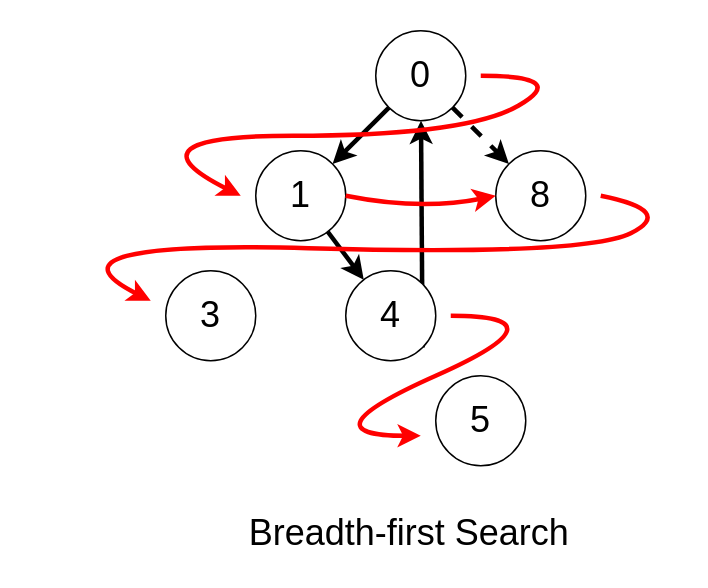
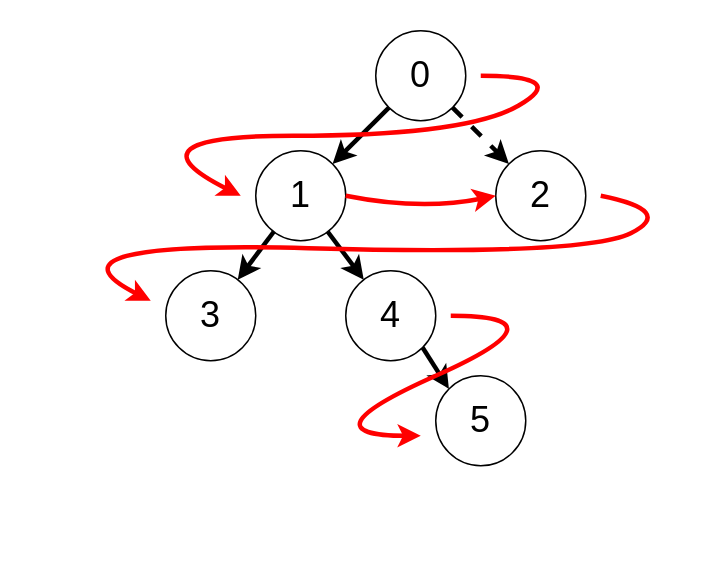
  <mxCell id="0" />
  <mxCell id="1" parent="0" />
  <mxCell id="2" style="rounded=0;orthogonalLoop=1;jettySize=auto;html=1;fontSize=24;strokeWidth=3;" parent="1" source="4" target="7" edge="1"><mxGeometry relative="1" as="geometry" /></mxCell>
  <mxCell id="3" style="rounded=0;orthogonalLoop=1;jettySize=auto;html=1;fontSize=24;strokeWidth=3;dashed=1;" parent="1" source="4" target="8" edge="1"><mxGeometry relative="1" as="geometry" /></mxCell>
  <mxCell id="4" value="0" style="ellipse;whiteSpace=wrap;html=1;aspect=fixed;fontSize=24;" parent="1" vertex="1"><mxGeometry x="250" width="60" height="60" as="geometry" y="20" /></mxCell>
  <mxCell id="5" style="rounded=0;orthogonalLoop=1;jettySize=auto;html=1;fontSize=24;strokeWidth=3;" parent="1" source="7" target="11" edge="1"><mxGeometry relative="1" as="geometry" /></mxCell>
+ <mxCell id="6" style="rounded=0;orthogonalLoop=1;jettySize=auto;html=1;fontSize=24;strokeWidth=3;" parent="1" source="7" target="9" edge="1"><mxGeometry relative="1" as="geometry" /></mxCell>
  <mxCell id="7" value="1" style="ellipse;whiteSpace=wrap;html=1;aspect=fixed;fontSize=24;" parent="1" vertex="1"><mxGeometry x="170" y="100" width="60" height="60" as="geometry" /></mxCell>
- <mxCell id="8" value="8" style="ellipse;whiteSpace=wrap;html=1;aspect=fixed;fontSize=24;" parent="1" vertex="1"><mxGeometry x="330" y="100" width="60" height="60" as="geometry" /></mxCell>
+ <mxCell id="8" value="2" style="ellipse;whiteSpace=wrap;html=1;aspect=fixed;fontSize=24;" parent="1" vertex="1"><mxGeometry x="330" y="100" width="60" height="60" as="geometry" /></mxCell>
  <mxCell id="9" value="3" style="ellipse;whiteSpace=wrap;html=1;aspect=fixed;fontSize=24;" parent="1" vertex="1"><mxGeometry x="110" y="180" width="60" height="60" as="geometry" /></mxCell>
- <mxCell id="10" style="rounded=0;orthogonalLoop=1;jettySize=auto;html=1;exitX=1;exitY=1;exitDx=0;exitDy=0;fontSize=24;strokeWidth=3;" parent="1" source="11" target="4" edge="1"><mxGeometry relative="1" as="geometry" /></mxCell>
+ <mxCell id="10" style="rounded=0;orthogonalLoop=1;jettySize=auto;html=1;exitX=1;exitY=1;exitDx=0;exitDy=0;entryX=0;entryY=0;entryDx=0;entryDy=0;fontSize=24;strokeWidth=3;" parent="1" source="11" target="12" edge="1"><mxGeometry relative="1" as="geometry" /></mxCell>
  <mxCell id="11" value="4" style="ellipse;whiteSpace=wrap;html=1;aspect=fixed;fontSize=24;" parent="1" vertex="1"><mxGeometry x="230" y="180" width="60" height="60" as="geometry" /></mxCell>
  <mxCell id="12" value="5" style="ellipse;whiteSpace=wrap;html=1;aspect=fixed;fontSize=24;" parent="1" vertex="1"><mxGeometry x="290" y="250" width="60" height="60" as="geometry" /></mxCell>
  <mxCell id="13" value="" style="curved=1;endArrow=classic;html=1;rounded=0;strokeColor=#FF0000;strokeWidth=3;" parent="1" edge="1"><mxGeometry width="50" height="50" relative="1" as="geometry"><mxPoint x="320" y="50" as="sourcePoint" /><mxPoint x="160" y="130" as="targetPoint" /><Array as="points"><mxPoint x="380" y="50" /><mxPoint x="310" y="90" /><mxPoint x="80" y="90" /></Array></mxGeometry></mxCell>
  <mxCell id="14" value="" style="curved=1;endArrow=classic;html=1;rounded=0;exitX=1;exitY=0.5;exitDx=0;exitDy=0;entryX=0;entryY=0.5;entryDx=0;entryDy=0;strokeColor=#FF0000;strokeWidth=3;" parent="1" source="7" target="8" edge="1"><mxGeometry width="50" height="50" relative="1" as="geometry"><mxPoint x="240" y="140" as="sourcePoint" /><mxPoint x="320" y="120" as="targetPoint" /><Array as="points"><mxPoint x="280" y="140" /></Array></mxGeometry></mxCell>
  <mxCell id="15" value="" style="curved=1;endArrow=classic;html=1;rounded=0;strokeColor=#FF0000;strokeWidth=3;" parent="1" edge="1"><mxGeometry width="50" height="50" relative="1" as="geometry"><mxPoint x="400" y="130" as="sourcePoint" /><mxPoint x="100" y="200" as="targetPoint" /><Array as="points"><mxPoint x="450" y="140" /><mxPoint x="390" y="170" /><mxPoint x="20" y="160" /></Array></mxGeometry></mxCell>
  <mxCell id="16" value="" style="curved=1;endArrow=classic;html=1;rounded=0;strokeColor=#FF0000;strokeWidth=3;" parent="1" edge="1"><mxGeometry width="50" height="50" relative="1" as="geometry"><mxPoint x="300" y="210" as="sourcePoint" /><mxPoint x="280" y="290" as="targetPoint" /><Array as="points"><mxPoint x="380" y="210" /><mxPoint x="200" y="290" /></Array></mxGeometry></mxCell>
- <mxCell id="17" value="&lt;div&gt;&lt;span style=&quot;background-color: initial; font-size: 24px;&quot;&gt;Breadth-first Search&lt;/span&gt;&lt;br&gt;&lt;/div&gt;" style="text;html=1;strokeColor=none;fillColor=none;align=center;verticalAlign=middle;whiteSpace=wrap;rounded=0;" parent="1" vertex="1"><mxGeometry x="130" y="340" width="285" height="30" as="geometry" /></mxCell>
